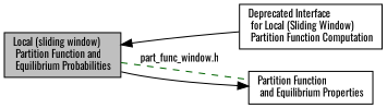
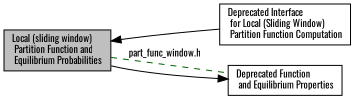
  digraph {
    rankdir=LR
    fontname=Oswald
    node [color=black fontname=Oswald fontsize=10 shape=box]
    edge [dir=back fontname=Oswald fontsize=10 labelfontname=Helvetica labelfontsize=10 shape=plaintext style=solid]
    n1 [fillcolor=grey75 fontcolor=black height=0.2 label="Local (sliding window)\l Partition Function and\l Equilibrium Probabilities" style=filled width=0.4]
    n2 [height=0.2 label="Deprecated Interface\l for Local (Sliding Window)\l Partition Function Computation" width=0.4]
-   n3 [height=0.2 label="Partition Function\l and Equilibrium Properties" width=0.4]
+   n3 [height=0.2 label="Deprecated Function\l and Equilibrium Properties" width=0.4]
    n1 -> n2
    n1 -> n3 [color=darkgreen dir=none label="part_func_window.h" style=dashed]
    n3 -> n1
  }
